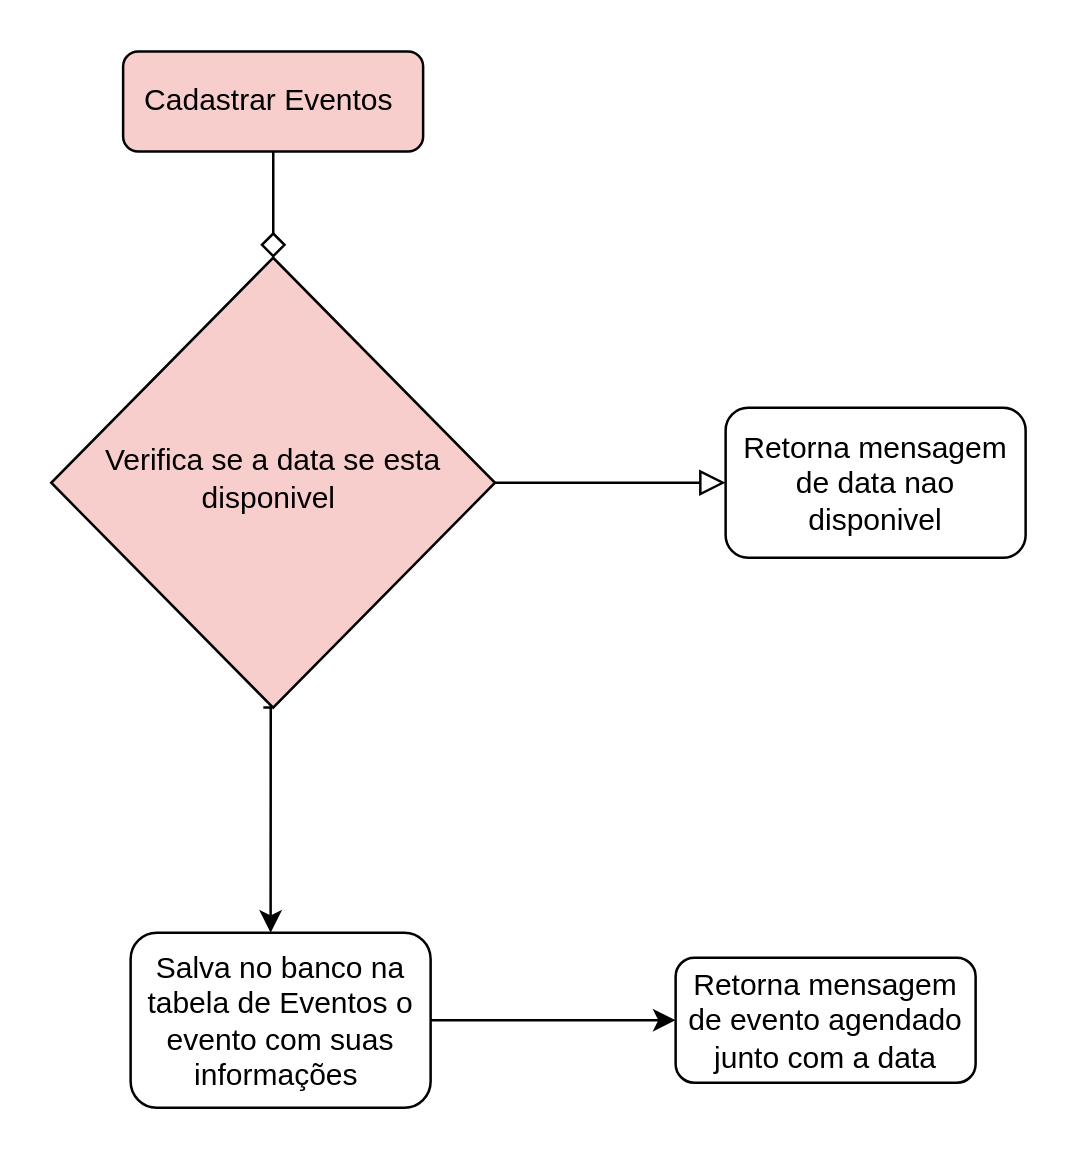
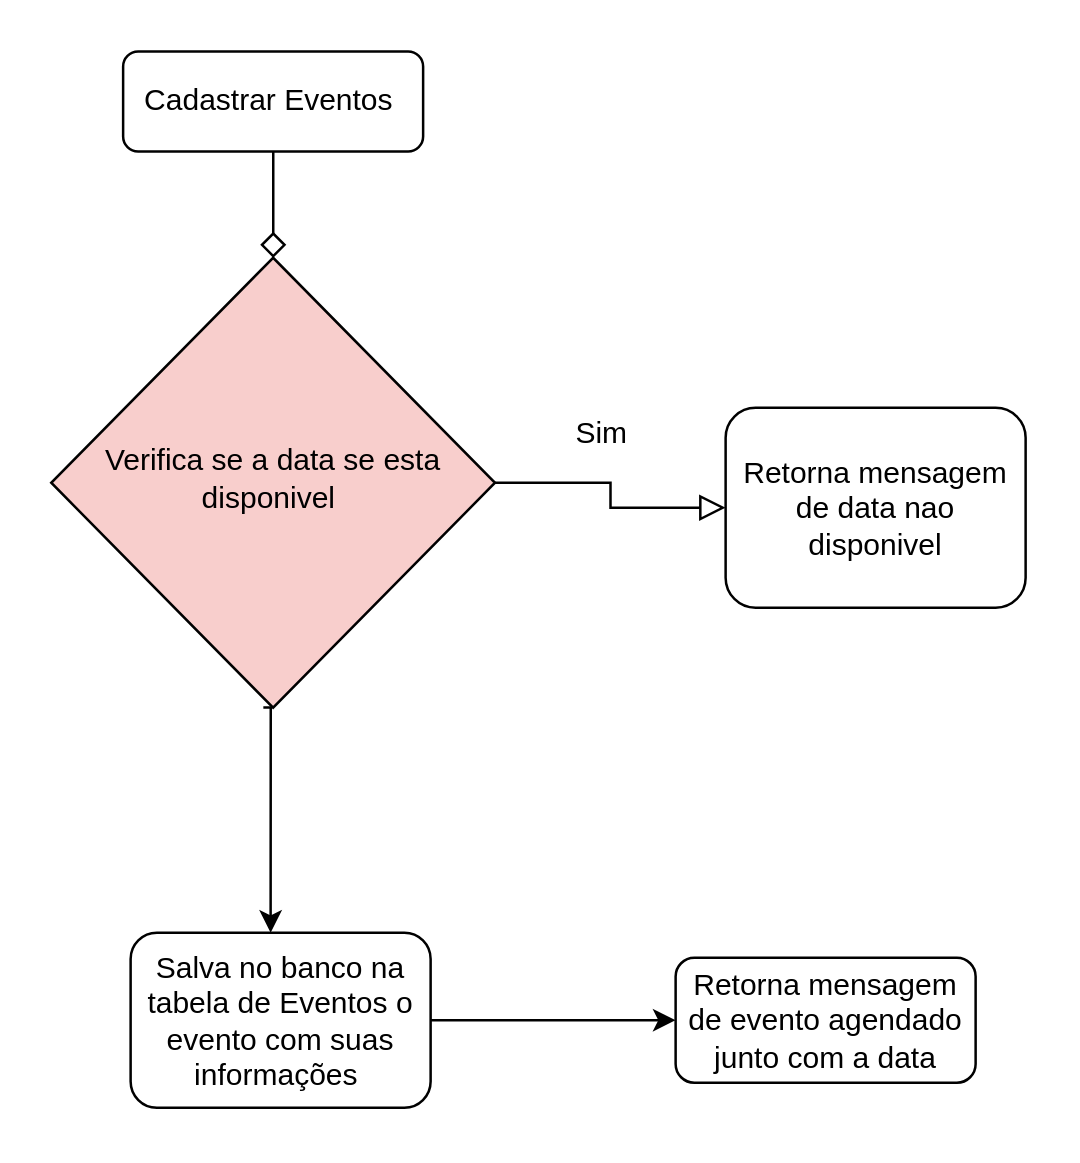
  <mxCell id="0" />
  <mxCell id="1" parent="0" />
  <mxCell id="2" value="" style="rounded=0;html=1;jettySize=auto;orthogonalLoop=1;fontSize=11;endArrow=diamond;endFill=0;endSize=8;strokeWidth=1;shadow=0;labelBackgroundColor=none;edgeStyle=orthogonalEdgeStyle;" edge="1" parent="1" source="3" target="6"><mxGeometry relative="1" as="geometry" /></mxCell>
- <mxCell id="3" value="Cadastrar Eventos&amp;nbsp;" style="rounded=1;whiteSpace=wrap;html=1;fontSize=12;glass=0;strokeWidth=1;shadow=0;fillColor=#f8cecc;" vertex="1" parent="1"><mxGeometry x="48.75" y="20" width="120" height="40" as="geometry" /></mxCell>
+ <mxCell id="3" value="Cadastrar Eventos&amp;nbsp;" style="rounded=1;whiteSpace=wrap;html=1;fontSize=12;glass=0;strokeWidth=1;shadow=0;" vertex="1" parent="1"><mxGeometry x="48.75" y="20" width="120" height="40" as="geometry" /></mxCell>
  <mxCell id="4" value="" style="edgeStyle=orthogonalEdgeStyle;rounded=0;html=1;jettySize=auto;orthogonalLoop=1;fontSize=11;endArrow=block;endFill=0;endSize=8;strokeWidth=1;shadow=0;labelBackgroundColor=none;entryX=0;entryY=0.5;entryDx=0;entryDy=0;" edge="1" parent="1" source="6" target="10"><mxGeometry y="10" relative="1" as="geometry"><mxPoint as="offset" /><mxPoint x="489.75" y="187.5" as="targetPoint" /></mxGeometry></mxCell>
  <mxCell id="5" style="edgeStyle=orthogonalEdgeStyle;rounded=0;orthogonalLoop=1;jettySize=auto;html=1;entryX=0.5;entryY=0;entryDx=0;entryDy=0;" edge="1" parent="1"><mxGeometry relative="1" as="geometry"><mxPoint x="104.837" y="282.412" as="sourcePoint" /><mxPoint x="107.75" y="372.5" as="targetPoint" /><Array as="points"><mxPoint x="107.75" y="282.5" /></Array></mxGeometry></mxCell>
  <mxCell id="6" value="Verifica se a data se esta disponivel&amp;nbsp;" style="rhombus;whiteSpace=wrap;html=1;shadow=0;fontFamily=Helvetica;fontSize=12;align=center;strokeWidth=1;spacing=6;spacingTop=-4;fillColor=#f8cecc;" vertex="1" parent="1"><mxGeometry x="20" y="102.5" width="177.5" height="180" as="geometry" /></mxCell>
  <mxCell id="7" style="edgeStyle=orthogonalEdgeStyle;rounded=0;orthogonalLoop=1;jettySize=auto;html=1;entryX=0;entryY=0.5;entryDx=0;entryDy=0;" edge="1" parent="1" source="8" target="11"><mxGeometry relative="1" as="geometry" /></mxCell>
  <mxCell id="8" value="Salva no banco na tabela de Eventos o evento com suas informações&amp;nbsp;" style="rounded=1;whiteSpace=wrap;html=1;fontSize=12;glass=0;strokeWidth=1;shadow=0;" vertex="1" parent="1"><mxGeometry x="51.75" y="372.5" width="120" height="70" as="geometry" /></mxCell>
- <mxCell id="10" value="Retorna mensagem de data nao disponivel" style="rounded=1;whiteSpace=wrap;html=1;fontSize=12;glass=0;strokeWidth=1;shadow=0;" vertex="1" parent="1"><mxGeometry x="289.75" y="162.5" width="120" height="60" as="geometry" /></mxCell>
+ <mxCell id="9" value="Sim" style="text;html=1;align=center;verticalAlign=middle;resizable=0;points=[];autosize=1;strokeColor=none;fillColor=none;" vertex="1" parent="1"><mxGeometry x="219.75" y="157.5" width="40" height="30" as="geometry" /></mxCell>
+ <mxCell id="10" value="Retorna mensagem de data nao disponivel" style="rounded=1;whiteSpace=wrap;html=1;fontSize=12;glass=0;strokeWidth=1;shadow=0;" vertex="1" parent="1"><mxGeometry x="289.75" y="162.5" width="120" height="80" as="geometry" /></mxCell>
  <mxCell id="11" value="Retorna mensagem de evento agendado junto com a data" style="rounded=1;whiteSpace=wrap;html=1;fontSize=12;glass=0;strokeWidth=1;shadow=0;" vertex="1" parent="1"><mxGeometry x="269.75" y="382.5" width="120" height="50" as="geometry" /></mxCell>
